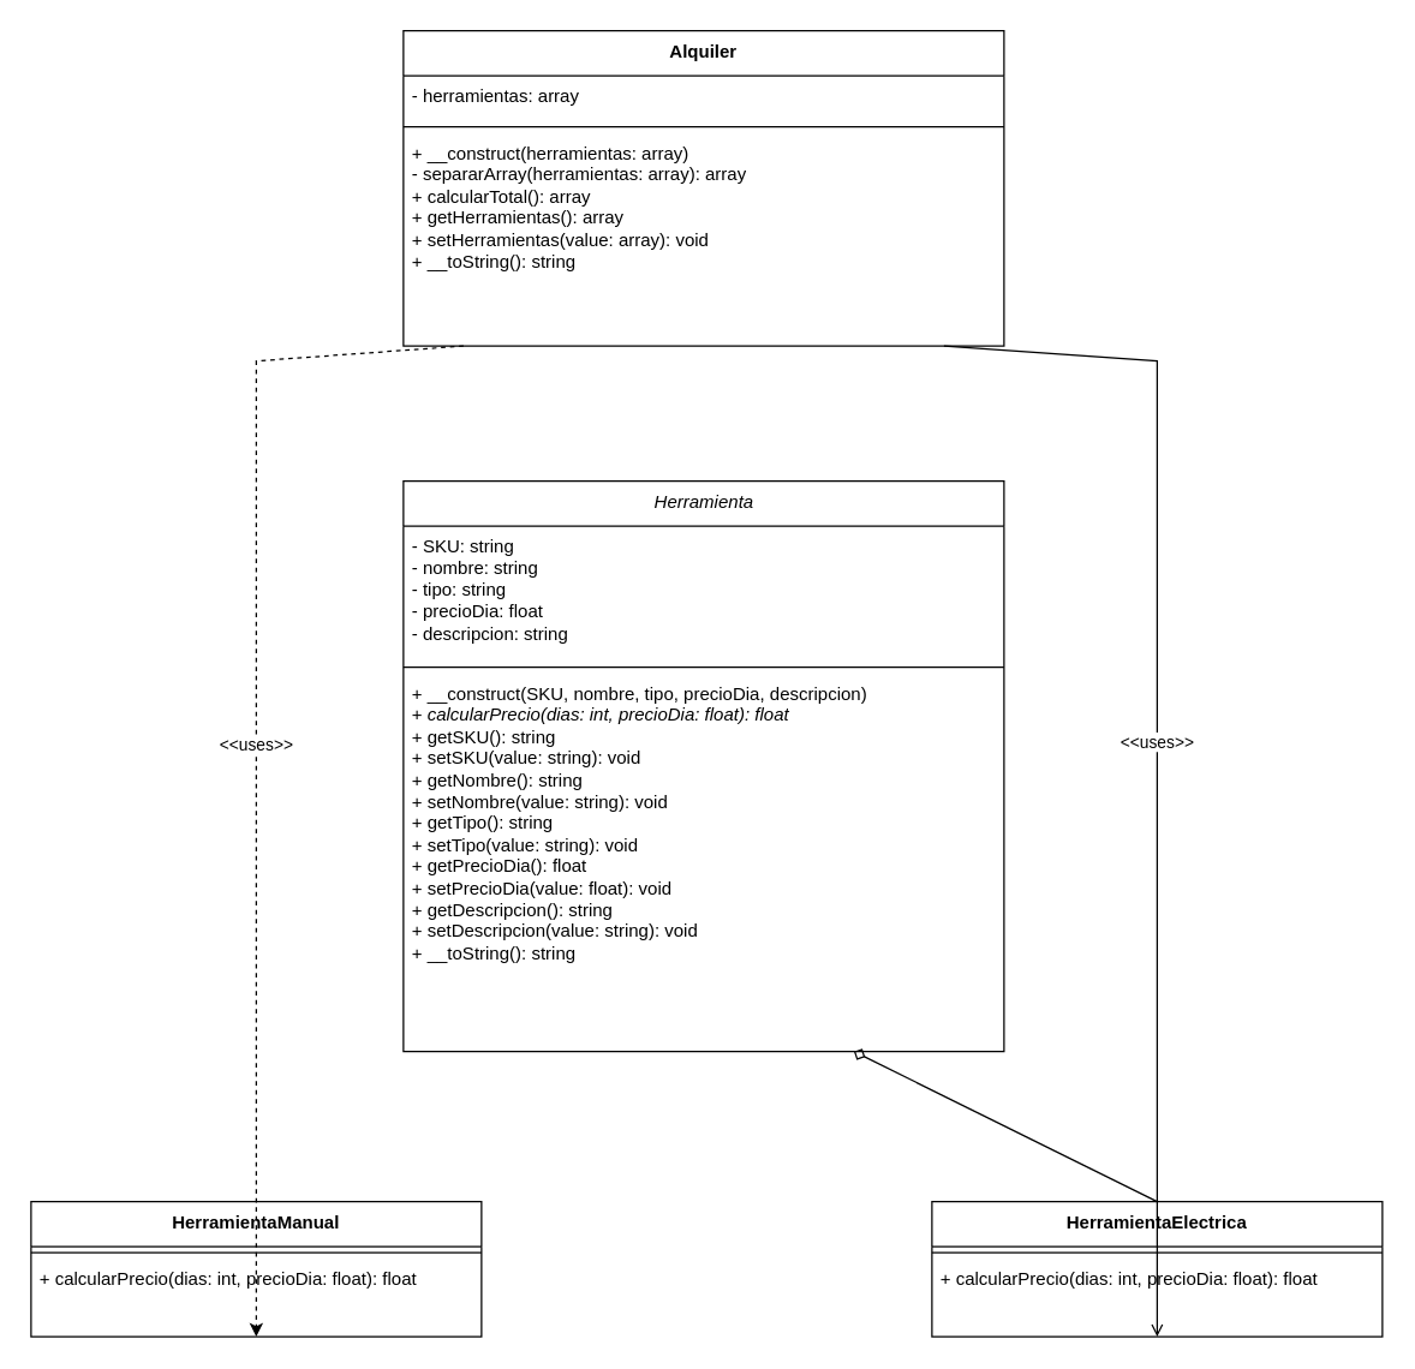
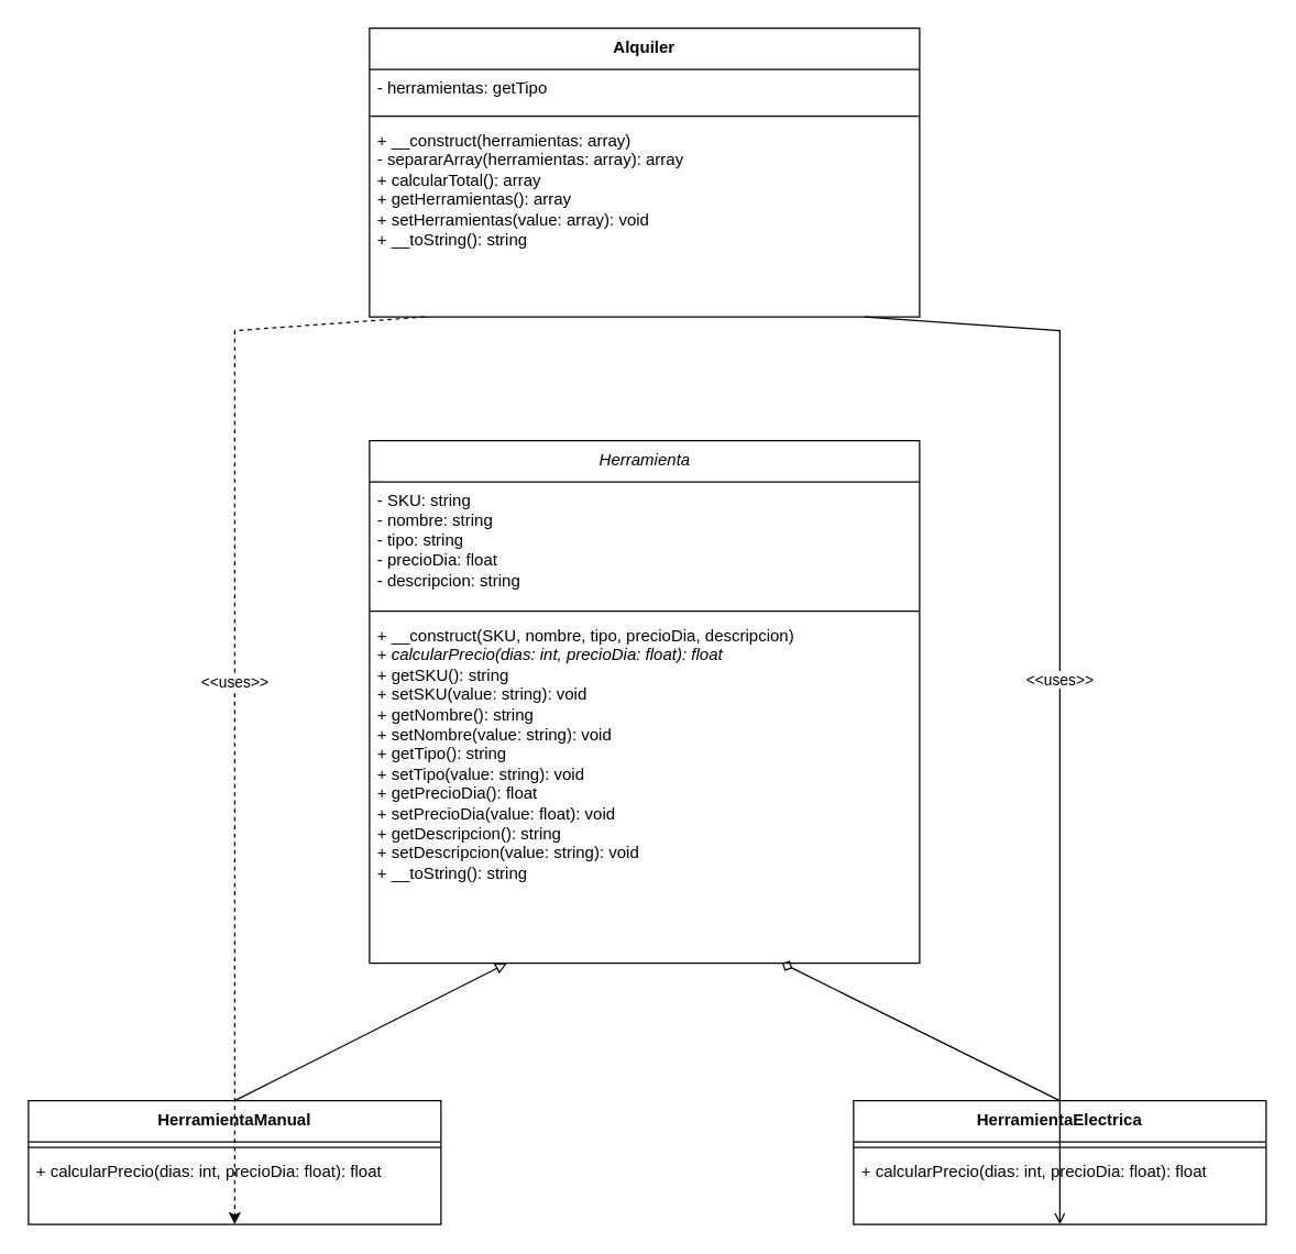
  <mxCell id="0" />
  <mxCell id="1" parent="0" />
  <mxCell id="2" value="&lt;i&gt;Herramienta&lt;/i&gt;" style="swimlane;fontStyle=0;align=center;verticalAlign=top;childLayout=stackLayout;horizontal=1;startSize=30;horizontalStack=0;resizeParent=1;resizeParentMax=0;resizeLast=0;collapsible=0;marginBottom=0;html=1;" parent="1" vertex="1"><mxGeometry x="268" y="320" width="400" height="380" as="geometry" /></mxCell>
  <mxCell id="3" value="- SKU: string&lt;br&gt;- nombre: string&lt;br&gt;- tipo: string&lt;br&gt;- precioDia: float&lt;br&gt;- descripcion: string" style="text;strokeColor=none;fillColor=none;align=left;verticalAlign=top;spacingLeft=4;spacingRight=4;overflow=hidden;rotatable=0;points=[[0,0.5],[1,0.5]];portConstraint=eastwest;html=1;" parent="2" vertex="1"><mxGeometry y="30" width="400" height="90" as="geometry" /></mxCell>
  <mxCell id="4" style="line;strokeWidth=1;fillColor=none;align=left;verticalAlign=middle;spacingTop=-1;spacingLeft=3;spacingRight=3;rotatable=0;labelPosition=right;points=[];portConstraint=eastwest;strokeColor=inherit;" parent="2" vertex="1"><mxGeometry y="120" width="400" height="8" as="geometry" /></mxCell>
  <mxCell id="5" value="+ __construct(SKU, nombre, tipo, precioDia, descripcion)&lt;br&gt;+ &lt;i&gt;calcularPrecio(dias: int, precioDia: float): float&lt;/i&gt;&lt;br&gt;+ getSKU(): string&lt;br&gt;+ setSKU(value: string): void&lt;br&gt;+ getNombre(): string&lt;br&gt;+ setNombre(value: string): void&lt;br&gt;+ getTipo(): string&lt;br&gt;+ setTipo(value: string): void&lt;br&gt;+ getPrecioDia(): float&lt;br&gt;+ setPrecioDia(value: float): void&lt;br&gt;+ getDescripcion(): string&lt;br&gt;+ setDescripcion(value: string): void&lt;br&gt;+ __toString(): string" style="text;strokeColor=none;fillColor=none;align=left;verticalAlign=top;spacingLeft=4;spacingRight=4;overflow=hidden;rotatable=0;points=[[0,0.5],[1,0.5]];portConstraint=eastwest;html=1;" parent="2" vertex="1"><mxGeometry y="128" width="400" height="250" as="geometry" /></mxCell>
  <mxCell id="6" value="HerramientaManual" style="swimlane;fontStyle=1;align=center;verticalAlign=top;childLayout=stackLayout;horizontal=1;startSize=30;horizontalStack=0;resizeParent=1;resizeParentMax=0;resizeLast=0;collapsible=0;marginBottom=0;" parent="1" vertex="1"><mxGeometry x="20" y="800" width="300" height="90" as="geometry" /></mxCell>
  <mxCell id="7" style="line;strokeWidth=1;fillColor=none;align=left;verticalAlign=middle;spacingTop=-1;spacingLeft=3;spacingRight=3;rotatable=0;labelPosition=right;points=[];portConstraint=eastwest;strokeColor=inherit;" parent="6" vertex="1"><mxGeometry y="30" width="300" height="8" as="geometry" /></mxCell>
  <mxCell id="8" value="+ calcularPrecio(dias: int, precioDia: float): float" style="text;strokeColor=none;fillColor=none;align=left;verticalAlign=top;spacingLeft=4;spacingRight=4;overflow=hidden;rotatable=0;points=[[0,0.5],[1,0.5]];portConstraint=eastwest;" parent="6" vertex="1"><mxGeometry y="38" width="300" height="30" as="geometry" /></mxCell>
  <mxCell id="9" value="HerramientaElectrica" style="swimlane;fontStyle=1;align=center;verticalAlign=top;childLayout=stackLayout;horizontal=1;startSize=30;horizontalStack=0;resizeParent=1;resizeParentMax=0;resizeLast=0;collapsible=0;marginBottom=0;" parent="1" vertex="1"><mxGeometry x="620" y="800" width="300" height="90" as="geometry" /></mxCell>
  <mxCell id="10" style="line;strokeWidth=1;fillColor=none;align=left;verticalAlign=middle;spacingTop=-1;spacingLeft=3;spacingRight=3;rotatable=0;labelPosition=right;points=[];portConstraint=eastwest;strokeColor=inherit;" parent="9" vertex="1"><mxGeometry y="30" width="300" height="8" as="geometry" /></mxCell>
  <mxCell id="11" value="+ calcularPrecio(dias: int, precioDia: float): float" style="text;strokeColor=none;fillColor=none;align=left;verticalAlign=top;spacingLeft=4;spacingRight=4;overflow=hidden;rotatable=0;points=[[0,0.5],[1,0.5]];portConstraint=eastwest;" parent="9" vertex="1"><mxGeometry y="38" width="300" height="30" as="geometry" /></mxCell>
  <mxCell id="12" value="Alquiler" style="swimlane;fontStyle=1;align=center;verticalAlign=top;childLayout=stackLayout;horizontal=1;startSize=30;horizontalStack=0;resizeParent=1;resizeParentMax=0;resizeLast=0;collapsible=0;marginBottom=0;" parent="1" vertex="1"><mxGeometry x="268" y="20" width="400" height="210" as="geometry" /></mxCell>
- <mxCell id="13" value="- herramientas: array" style="text;strokeColor=none;fillColor=none;align=left;verticalAlign=top;spacingLeft=4;spacingRight=4;overflow=hidden;rotatable=0;points=[[0,0.5],[1,0.5]];portConstraint=eastwest;" parent="12" vertex="1"><mxGeometry y="30" width="400" height="30" as="geometry" /></mxCell>
+ <mxCell id="13" value="- herramientas: getTipo" style="text;strokeColor=none;fillColor=none;align=left;verticalAlign=top;spacingLeft=4;spacingRight=4;overflow=hidden;rotatable=0;points=[[0,0.5],[1,0.5]];portConstraint=eastwest;" parent="12" vertex="1"><mxGeometry y="30" width="400" height="30" as="geometry" /></mxCell>
  <mxCell id="14" style="line;strokeWidth=1;fillColor=none;align=left;verticalAlign=middle;spacingTop=-1;spacingLeft=3;spacingRight=3;rotatable=0;labelPosition=right;points=[];portConstraint=eastwest;strokeColor=inherit;" parent="12" vertex="1"><mxGeometry y="60" width="400" height="8" as="geometry" /></mxCell>
  <mxCell id="15" value="+ __construct(herramientas: array)&lt;br&gt;- separarArray(herramientas: array): array&lt;br&gt;+ calcularTotal(): array&lt;br&gt;+ getHerramientas(): array&lt;br&gt;+ setHerramientas(value: array): void&lt;br&gt;+ __toString(): string" style="text;strokeColor=none;fillColor=none;align=left;verticalAlign=top;spacingLeft=4;spacingRight=4;overflow=hidden;rotatable=0;points=[[0,0.5],[1,0.5]];portConstraint=eastwest;html=1;" parent="12" vertex="1"><mxGeometry y="68" width="400" height="110" as="geometry" /></mxCell>
+ <mxCell id="16" style="endArrow=block;endFill=0;html=1;rounded=0;exitX=0.5;exitY=0;entryX=0.25;entryY=1;" edge="1" parent="1" source="6" target="2"><mxGeometry relative="1" as="geometry"><mxPoint x="170" y="750" as="sourcePoint" /><mxPoint x="370" y="750" as="targetPoint" /></mxGeometry></mxCell>
  <mxCell id="17" style="endArrow=diamond;endFill=0;html=1;rounded=0;exitX=0.5;exitY=0;entryX=0.75;entryY=1;" edge="1" parent="1" source="9" target="2"><mxGeometry relative="1" as="geometry"><mxPoint x="770" y="750" as="sourcePoint" /><mxPoint x="570" y="750" as="targetPoint" /></mxGeometry></mxCell>
  <mxCell id="18" value="&amp;lt;&amp;lt;uses&amp;gt;&amp;gt;" style="endArrow=classic;dashed=1;html=1;rounded=0;exitX=0.1;exitY=1;entryX=0.5;entryY=1;" edge="1" parent="1" source="12" target="6"><mxGeometry width="50" height="50" relative="1" as="geometry"><mxPoint x="318" y="240" as="sourcePoint" /><mxPoint x="170" y="900" as="targetPoint" /><Array as="points"><mxPoint x="170" y="240" /></Array></mxGeometry></mxCell>
  <mxCell id="19" value="&amp;lt;&amp;lt;uses&amp;gt;&amp;gt;" style="endArrow=open;dashed=0;html=1;rounded=0;exitX=0.9;exitY=1;entryX=0.5;entryY=1;" edge="1" parent="1" source="12" target="9"><mxGeometry width="50" height="50" relative="1" as="geometry"><mxPoint x="628" y="240" as="sourcePoint" /><mxPoint x="770" y="900" as="targetPoint" /><Array as="points"><mxPoint x="770" y="240" /></Array></mxGeometry></mxCell>
